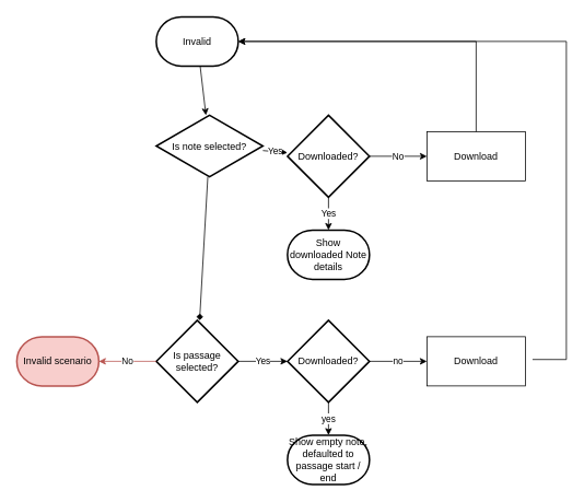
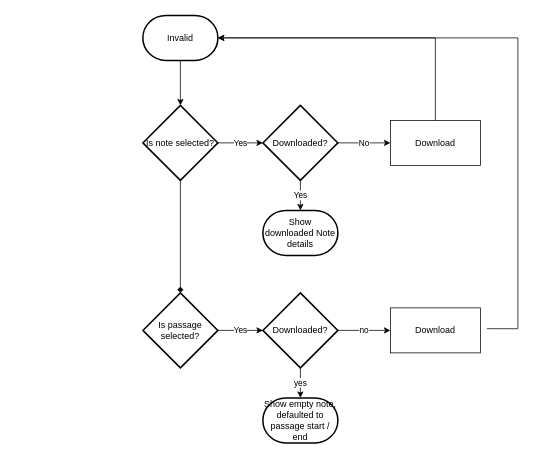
  <mxCell id="0" />
  <mxCell id="1" parent="0" />
  <mxCell id="2" value="Invalid" style="strokeWidth=2;html=1;shape=mxgraph.flowchart.terminator;whiteSpace=wrap;" vertex="1" parent="1"><mxGeometry x="190" y="20" width="100" height="60" as="geometry" /></mxCell>
- <mxCell id="3" value="Is note selected?" style="strokeWidth=2;html=1;shape=mxgraph.flowchart.decision;whiteSpace=wrap;" vertex="1" parent="1"><mxGeometry x="190" y="140" width="130" height="75" as="geometry" /></mxCell>
+ <mxCell id="3" value="Is note selected?" style="strokeWidth=2;html=1;shape=mxgraph.flowchart.decision;whiteSpace=wrap;" vertex="1" parent="1"><mxGeometry x="190" y="140" width="100" height="100" as="geometry" /></mxCell>
  <mxCell id="4" value="Downloaded?" style="strokeWidth=2;html=1;shape=mxgraph.flowchart.decision;whiteSpace=wrap;" vertex="1" parent="1"><mxGeometry x="350" y="140" width="100" height="100" as="geometry" /></mxCell>
  <mxCell id="5" value="Download" style="rounded=0;whiteSpace=wrap;html=1;" vertex="1" parent="1"><mxGeometry x="520" y="160" width="120" height="60" as="geometry" /></mxCell>
  <mxCell id="6" value="" style="endArrow=classic;html=1;rounded=0;" edge="1" parent="1" source="2" target="3"><mxGeometry width="50" height="50" relative="1" as="geometry"><mxPoint x="130" y="150" as="sourcePoint" /><mxPoint x="180" y="100" as="targetPoint" /></mxGeometry></mxCell>
  <mxCell id="7" value="Yes" style="endArrow=classic;html=1;rounded=0;" edge="1" parent="1" source="3" target="4"><mxGeometry width="50" height="50" relative="1" as="geometry"><mxPoint x="290" y="150" as="sourcePoint" /><mxPoint x="340" y="100" as="targetPoint" /></mxGeometry></mxCell>
  <mxCell id="8" value="No" style="endArrow=classic;html=1;rounded=0;" edge="1" parent="1" source="4" target="5"><mxGeometry width="50" height="50" relative="1" as="geometry"><mxPoint x="440" y="170" as="sourcePoint" /><mxPoint x="490" y="120" as="targetPoint" /></mxGeometry></mxCell>
  <mxCell id="9" value="" style="endArrow=classic;html=1;rounded=0;edgeStyle=orthogonalEdgeStyle;" edge="1" parent="1" source="5" target="2"><mxGeometry width="50" height="50" relative="1" as="geometry"><mxPoint x="450" y="80" as="sourcePoint" /><mxPoint x="500" y="30" as="targetPoint" /><Array as="points"><mxPoint x="580" y="50" /></Array></mxGeometry></mxCell>
  <mxCell id="10" value="Show downloaded Note details" style="strokeWidth=2;html=1;shape=mxgraph.flowchart.terminator;whiteSpace=wrap;" vertex="1" parent="1"><mxGeometry x="350" y="280" width="100" height="60" as="geometry" /></mxCell>
  <mxCell id="11" value="Yes" style="endArrow=classic;html=1;rounded=0;" edge="1" parent="1" source="4" target="10"><mxGeometry width="50" height="50" relative="1" as="geometry"><mxPoint x="210" y="360" as="sourcePoint" /><mxPoint x="260" y="310" as="targetPoint" /></mxGeometry></mxCell>
  <mxCell id="12" value="Is passage selected?" style="strokeWidth=2;html=1;shape=mxgraph.flowchart.decision;whiteSpace=wrap;" vertex="1" parent="1"><mxGeometry x="190" y="390" width="100" height="100" as="geometry" /></mxCell>
  <mxCell id="13" value="" style="endArrow=diamond;html=1;rounded=0;" edge="1" parent="1" source="3" target="12"><mxGeometry width="50" height="50" relative="1" as="geometry"><mxPoint x="110" y="330" as="sourcePoint" /><mxPoint x="160" y="280" as="targetPoint" /></mxGeometry></mxCell>
- <mxCell id="14" value="Invalid scenario" style="strokeWidth=2;html=1;shape=mxgraph.flowchart.terminator;whiteSpace=wrap;fillColor=#f8cecc;strokeColor=#b85450;" vertex="1" parent="1"><mxGeometry x="20" y="410" width="100" height="60" as="geometry" /></mxCell>
- <mxCell id="15" value="No" style="endArrow=classic;html=1;rounded=0;fillColor=#f8cecc;strokeColor=#b85450;" edge="1" parent="1" source="12" target="14"><mxGeometry width="50" height="50" relative="1" as="geometry"><mxPoint x="60" y="360" as="sourcePoint" /><mxPoint x="110" y="310" as="targetPoint" /></mxGeometry></mxCell>
  <mxCell id="16" value="Downloaded?" style="strokeWidth=2;html=1;shape=mxgraph.flowchart.decision;whiteSpace=wrap;" vertex="1" parent="1"><mxGeometry x="350" y="390" width="100" height="100" as="geometry" /></mxCell>
  <mxCell id="17" value="Download" style="rounded=0;whiteSpace=wrap;html=1;" vertex="1" parent="1"><mxGeometry x="520" y="410" width="120" height="60" as="geometry" /></mxCell>
  <mxCell id="18" value="Yes" style="endArrow=classic;html=1;rounded=0;" edge="1" parent="1" source="12" target="16"><mxGeometry width="50" height="50" relative="1" as="geometry"><mxPoint x="280" y="420" as="sourcePoint" /><mxPoint x="330" y="370" as="targetPoint" /></mxGeometry></mxCell>
  <mxCell id="19" value="no" style="endArrow=classic;html=1;rounded=0;" edge="1" parent="1" source="16" target="17"><mxGeometry width="50" height="50" relative="1" as="geometry"><mxPoint x="450" y="410" as="sourcePoint" /><mxPoint x="500" y="360" as="targetPoint" /></mxGeometry></mxCell>
  <mxCell id="20" value="" style="endArrow=classic;html=1;rounded=0;edgeStyle=orthogonalEdgeStyle;exitX=1.073;exitY=0.463;exitDx=0;exitDy=0;exitPerimeter=0;entryX=1;entryY=0.5;entryDx=0;entryDy=0;entryPerimeter=0;" edge="1" parent="1" source="17" target="2"><mxGeometry width="50" height="50" relative="1" as="geometry"><mxPoint x="550" y="360" as="sourcePoint" /><mxPoint x="600" y="310" as="targetPoint" /><Array as="points"><mxPoint x="690" y="438" /><mxPoint x="690" y="50" /></Array></mxGeometry></mxCell>
  <mxCell id="21" value="Show empty note, defaulted to passage start / end" style="strokeWidth=2;html=1;shape=mxgraph.flowchart.terminator;whiteSpace=wrap;" vertex="1" parent="1"><mxGeometry x="350" y="530" width="100" height="60" as="geometry" /></mxCell>
  <mxCell id="22" value="yes" style="endArrow=classic;html=1;rounded=0;" edge="1" parent="1" source="16" target="21"><mxGeometry width="50" height="50" relative="1" as="geometry"><mxPoint x="530" y="590" as="sourcePoint" /><mxPoint x="580" y="540" as="targetPoint" /></mxGeometry></mxCell>
